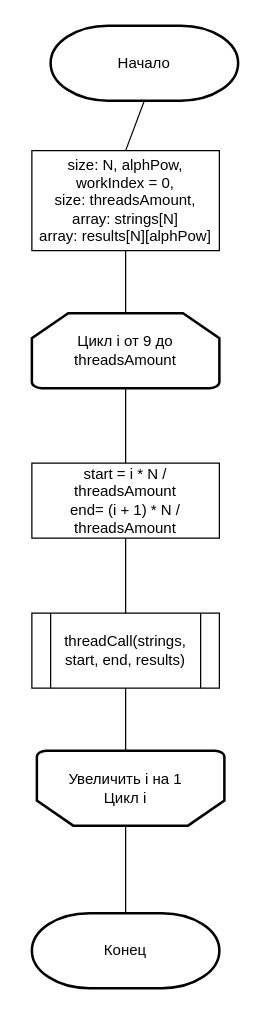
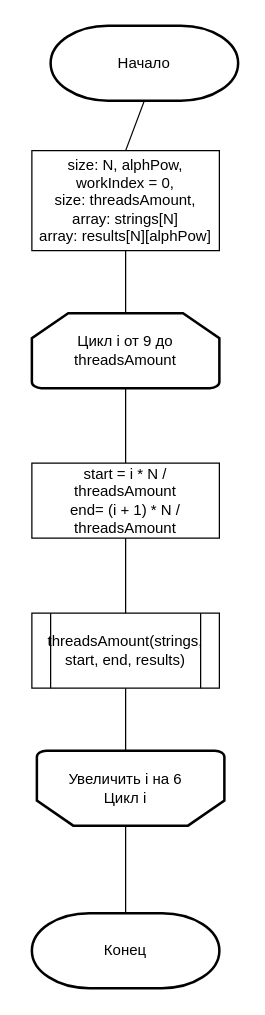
  <mxCell id="0" />
  <mxCell id="1" parent="0" />
  <mxCell id="2" value="Начало" style="strokeWidth=2;html=1;shape=mxgraph.flowchart.terminator;whiteSpace=wrap;" vertex="1" parent="1"><mxGeometry x="40" y="20" width="150" height="60" as="geometry" /></mxCell>
  <mxCell id="3" value="Цикл i от 9 до threadsAmount" style="strokeWidth=2;html=1;shape=mxgraph.flowchart.loop_limit;whiteSpace=wrap;labelBackgroundColor=none;" vertex="1" parent="1"><mxGeometry x="25" y="250" width="150" height="60" as="geometry" /></mxCell>
  <mxCell id="4" value="" style="strokeWidth=2;html=1;shape=mxgraph.flowchart.loop_limit;whiteSpace=wrap;labelBackgroundColor=none;rotation=-180;align=center;" vertex="1" parent="1"><mxGeometry x="29" y="600" width="150" height="60" as="geometry" /></mxCell>
- <mxCell id="5" value="Увеличить i на 1&lt;br&gt;Цикл i" style="text;html=1;strokeColor=none;fillColor=none;align=center;verticalAlign=middle;whiteSpace=wrap;rounded=0;labelBackgroundColor=none;" vertex="1" parent="1"><mxGeometry x="20" y="600" width="160" height="60" as="geometry" /></mxCell>
+ <mxCell id="5" value="Увеличить i на 6&lt;br&gt;Цикл i" style="text;html=1;strokeColor=none;fillColor=none;align=center;verticalAlign=middle;whiteSpace=wrap;rounded=0;labelBackgroundColor=none;" vertex="1" parent="1"><mxGeometry x="20" y="600" width="160" height="60" as="geometry" /></mxCell>
  <mxCell id="6" value="&lt;font style=&quot;font-size: 12px&quot;&gt;size: N, alphPow,&lt;br&gt;workIndex = 0,&lt;br&gt;size: threadsAmount,&lt;br&gt;array: strings[N]&lt;br&gt;array: results[N][alphPow]&lt;/font&gt;" style="rounded=0;whiteSpace=wrap;html=1;labelBackgroundColor=none;" vertex="1" parent="1"><mxGeometry x="25" y="120" width="150" height="80" as="geometry" /></mxCell>
  <mxCell id="7" value="" style="endArrow=none;html=1;entryX=0.5;entryY=1;entryDx=0;entryDy=0;entryPerimeter=0;exitX=0.5;exitY=0;exitDx=0;exitDy=0;" edge="1" parent="1" source="6" target="2"><mxGeometry width="50" height="50" relative="1" as="geometry"><mxPoint x="95" y="330" as="sourcePoint" /><mxPoint x="145" y="280" as="targetPoint" /></mxGeometry></mxCell>
  <mxCell id="8" value="" style="endArrow=none;html=1;exitX=0.5;exitY=1;exitDx=0;exitDy=0;entryX=0.5;entryY=0;entryDx=0;entryDy=0;entryPerimeter=0;" edge="1" parent="1" source="6" target="3"><mxGeometry width="50" height="50" relative="1" as="geometry"><mxPoint x="85" y="240" as="sourcePoint" /><mxPoint x="135" y="190" as="targetPoint" /></mxGeometry></mxCell>
  <mxCell id="9" value="" style="endArrow=none;html=1;entryX=0.5;entryY=1;entryDx=0;entryDy=0;entryPerimeter=0;exitX=0.5;exitY=0;exitDx=0;exitDy=0;" edge="1" parent="1" target="3"><mxGeometry width="50" height="50" relative="1" as="geometry"><mxPoint x="100" y="370" as="sourcePoint" /><mxPoint x="135" y="320" as="targetPoint" /></mxGeometry></mxCell>
  <mxCell id="10" value="" style="endArrow=none;html=1;entryX=0.5;entryY=1;entryDx=0;entryDy=0;exitX=0.5;exitY=0;exitDx=0;exitDy=0;" edge="1" parent="1" target="5"><mxGeometry width="50" height="50" relative="1" as="geometry"><mxPoint x="100" y="740" as="sourcePoint" /><mxPoint x="155" y="750" as="targetPoint" /></mxGeometry></mxCell>
  <mxCell id="11" value="Конец" style="strokeWidth=2;html=1;shape=mxgraph.flowchart.terminator;whiteSpace=wrap;" vertex="1" parent="1"><mxGeometry x="25" y="730" width="150" height="60" as="geometry" /></mxCell>
  <mxCell id="12" style="edgeStyle=orthogonalEdgeStyle;rounded=0;orthogonalLoop=1;jettySize=auto;html=1;exitX=0.5;exitY=1;exitDx=0;exitDy=0;entryX=0.5;entryY=0;entryDx=0;entryDy=0;entryPerimeter=0;endArrow=none;endFill=0;" edge="1" parent="1"><mxGeometry relative="1" as="geometry"><mxPoint x="100" y="550" as="sourcePoint" /><mxPoint x="100" y="600" as="targetPoint" /></mxGeometry></mxCell>
- <mxCell id="13" value="threadCall(strings,&lt;br&gt;start, end, results)" style="shape=process;whiteSpace=wrap;html=1;backgroundOutline=1;" vertex="1" parent="1"><mxGeometry x="25" y="490" width="150" height="60" as="geometry" /></mxCell>
+ <mxCell id="13" value="threadsAmount(strings,&lt;br&gt;start, end, results)" style="shape=process;whiteSpace=wrap;html=1;backgroundOutline=1;" vertex="1" parent="1"><mxGeometry x="25" y="490" width="150" height="60" as="geometry" /></mxCell>
  <mxCell id="14" style="edgeStyle=orthogonalEdgeStyle;rounded=0;orthogonalLoop=1;jettySize=auto;html=1;exitX=0.5;exitY=1;exitDx=0;exitDy=0;entryX=0.5;entryY=0;entryDx=0;entryDy=0;endArrow=none;endFill=0;" edge="1" parent="1" source="15" target="13"><mxGeometry relative="1" as="geometry" /></mxCell>
  <mxCell id="15" value="start = i * N / threadsAmount&lt;br&gt;end= (i + 1) * N / threadsAmount" style="rounded=0;whiteSpace=wrap;html=1;labelBackgroundColor=none;" vertex="1" parent="1"><mxGeometry x="25" y="370" width="150" height="60" as="geometry" /></mxCell>
